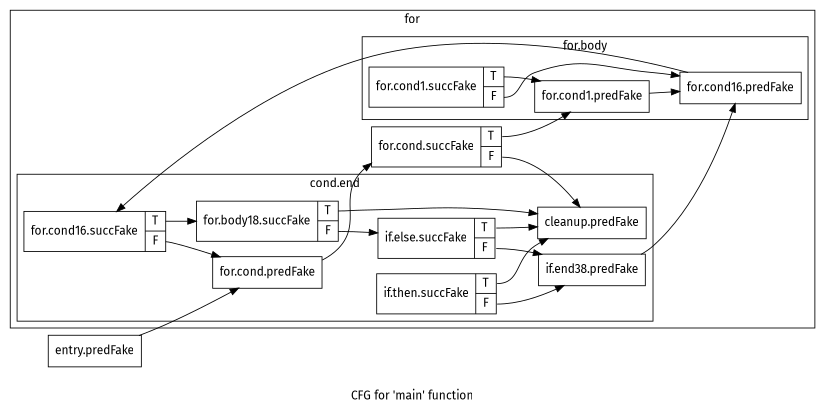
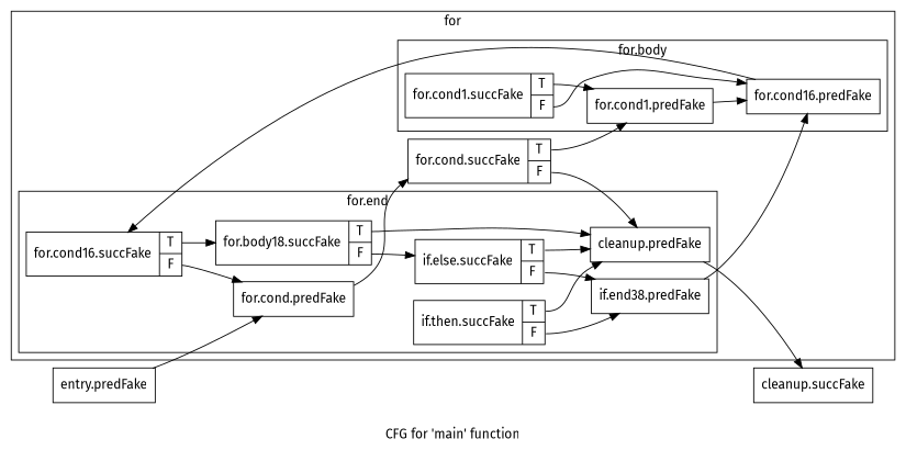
  digraph {
    fontname="Fira Sans"
    label="CFG for 'main' function"
    rankdir=LR
    node [filename="../../../../example_test.cpp" fontname="Fira Sans" linenumber=63 shape=record]
    edge [filename="../../../../example_test.cpp" fontname="Fira Sans"]
    n1 [label="{for.cond1.predFake}"]
    n2 [label="{for.cond1.succFake|{<s0>T|<s1>F}}"]
    n3 [label="{for.cond16.predFake}" linenumber=77]
    n4 [label="{for.cond.predFake}" linenumber=62]
    n5 [label="{cleanup.predFake}" linenumber=94]
    n6 [label="{for.cond16.succFake|{<s0>T|<s1>F}}" linenumber=77]
    n7 [label="{for.body18.succFake|{<s0>T|<s1>F}}" linenumber=79]
    n8 [label="{if.end38.predFake}" linenumber=90]
    n9 [label="{if.else.succFake|{<s0>T|<s1>F}}" linenumber=85]
    n10 [label="{if.then.succFake|{<s0>T|<s1>F}}" linenumber=80]
    n11 [label="{for.cond.succFake|{<s0>T|<s1>F}}" linenumber=62]
+   n12 [label="{cleanup.succFake}" linenumber=94]
    n13 [label="{entry.predFake}" filename="" linenumber=""]
    subgraph cluster_1 {
      label=for
      tripcount=0
      n11
      subgraph cluster_2 {
        label="for.body"
        tripcount=0
        n1
        n2
        n3
      }
      subgraph cluster_3 {
-       label="cond.end"
+       label="for.end"
        tripcount=0
        n4
        n5
        n6
        n7
        n8
        n9
        n10
      }
    }
    n1 -> n3
    n2 -> n1 [tailport=s0]
    n2 -> n3 [callList="1:75" tailport=s1]
    n3 -> n6
    n4 -> n11
+   n5 -> n12
    n6 -> n4 [tailport=s1]
    n6 -> n7 [tailport=s0]
    n7 -> n5 [tailport=s0]
    n7 -> n9 [tailport=s1]
    n8 -> n3
    n9 -> n5 [tailport=s0]
    n9 -> n8 [tailport=s1 filename=""]
    n10 -> n5 [tailport=s0]
    n10 -> n8 [tailport=s1]
    n11 -> n1 [tailport=s0]
    n11 -> n5 [tailport=s1]
    n13 -> n4
  }
